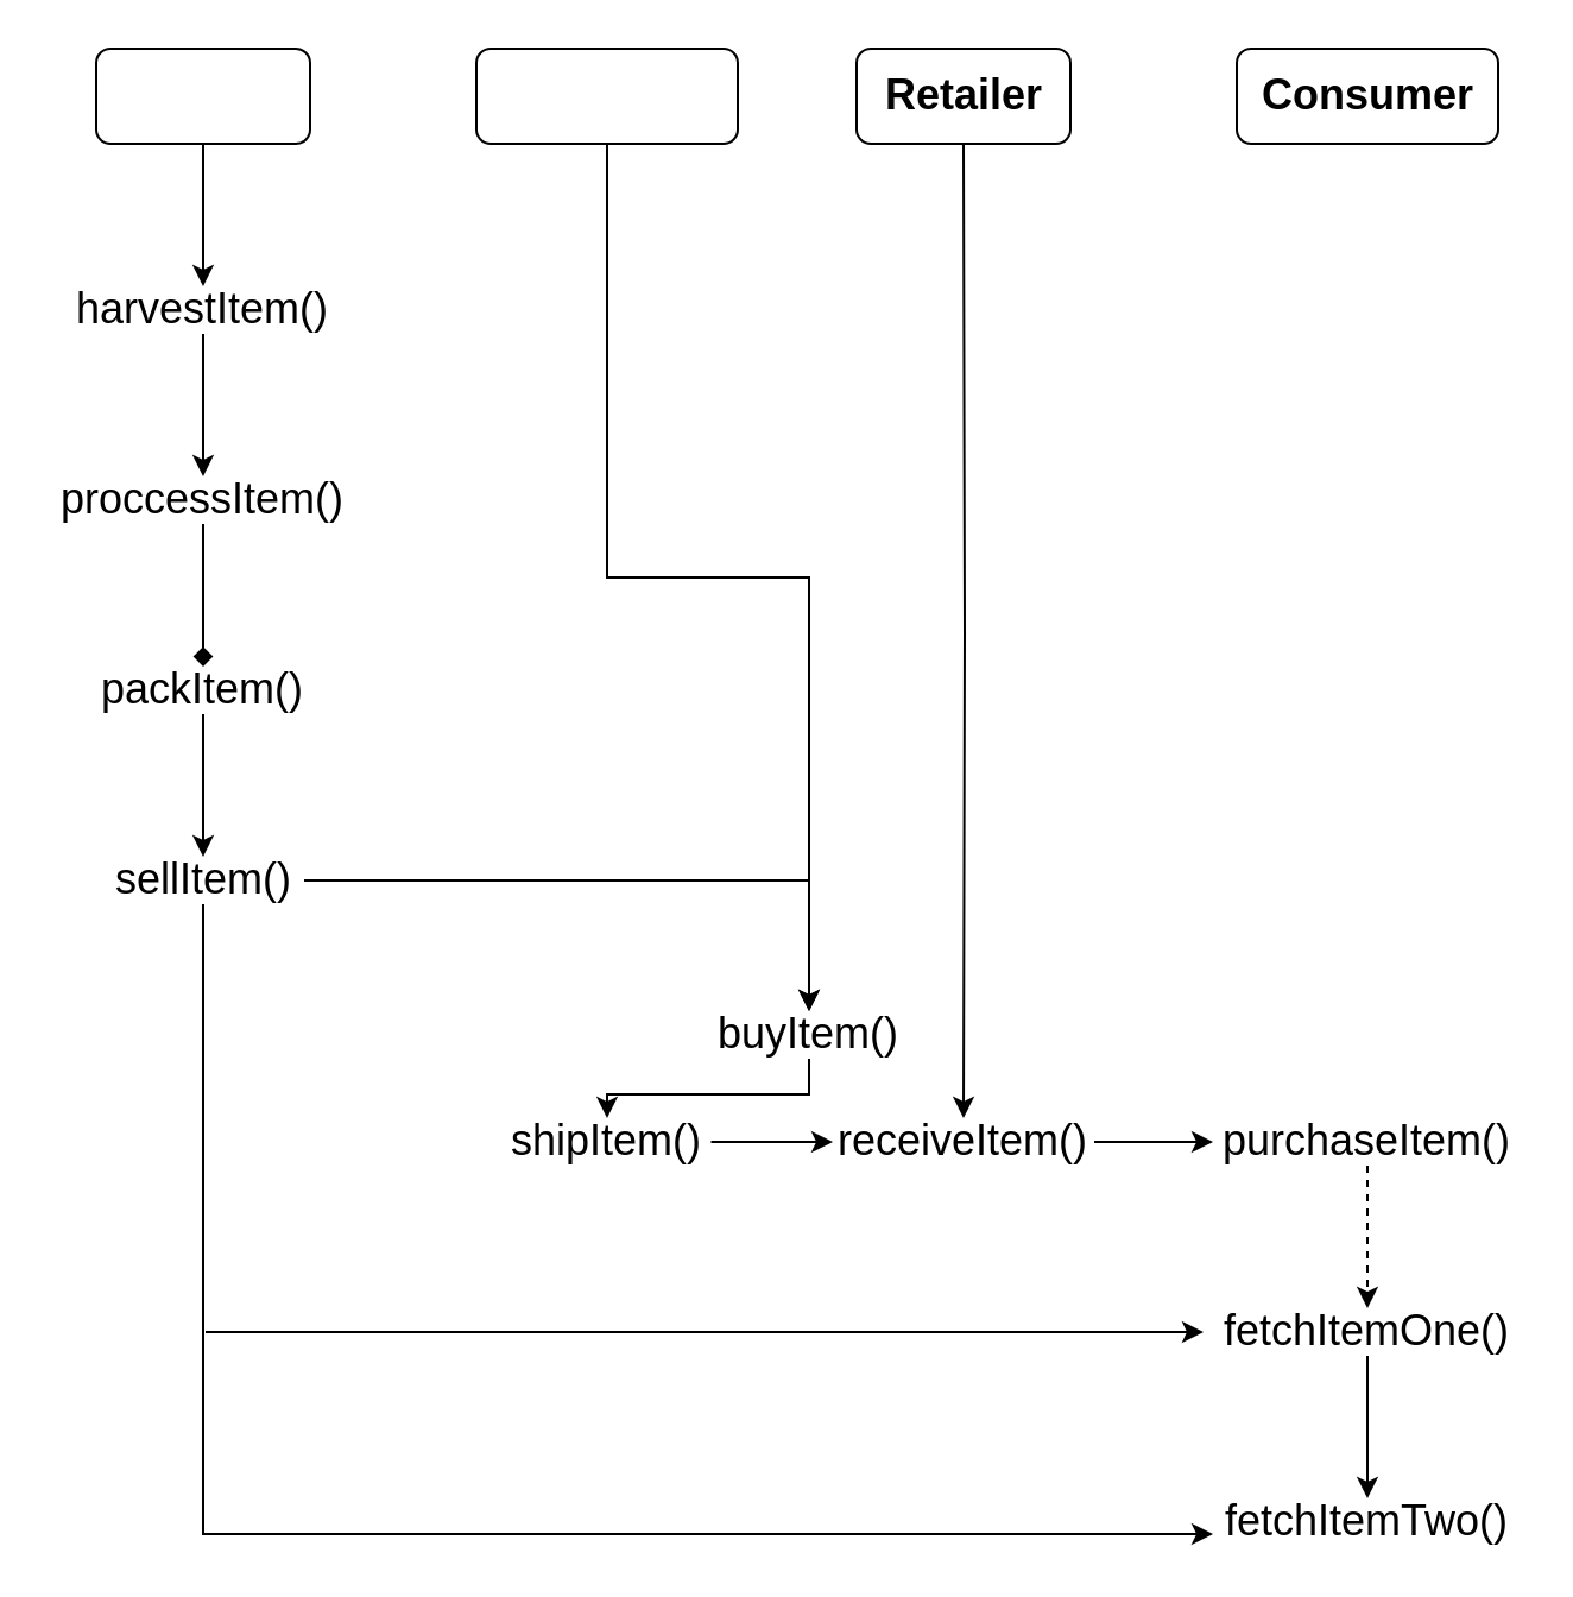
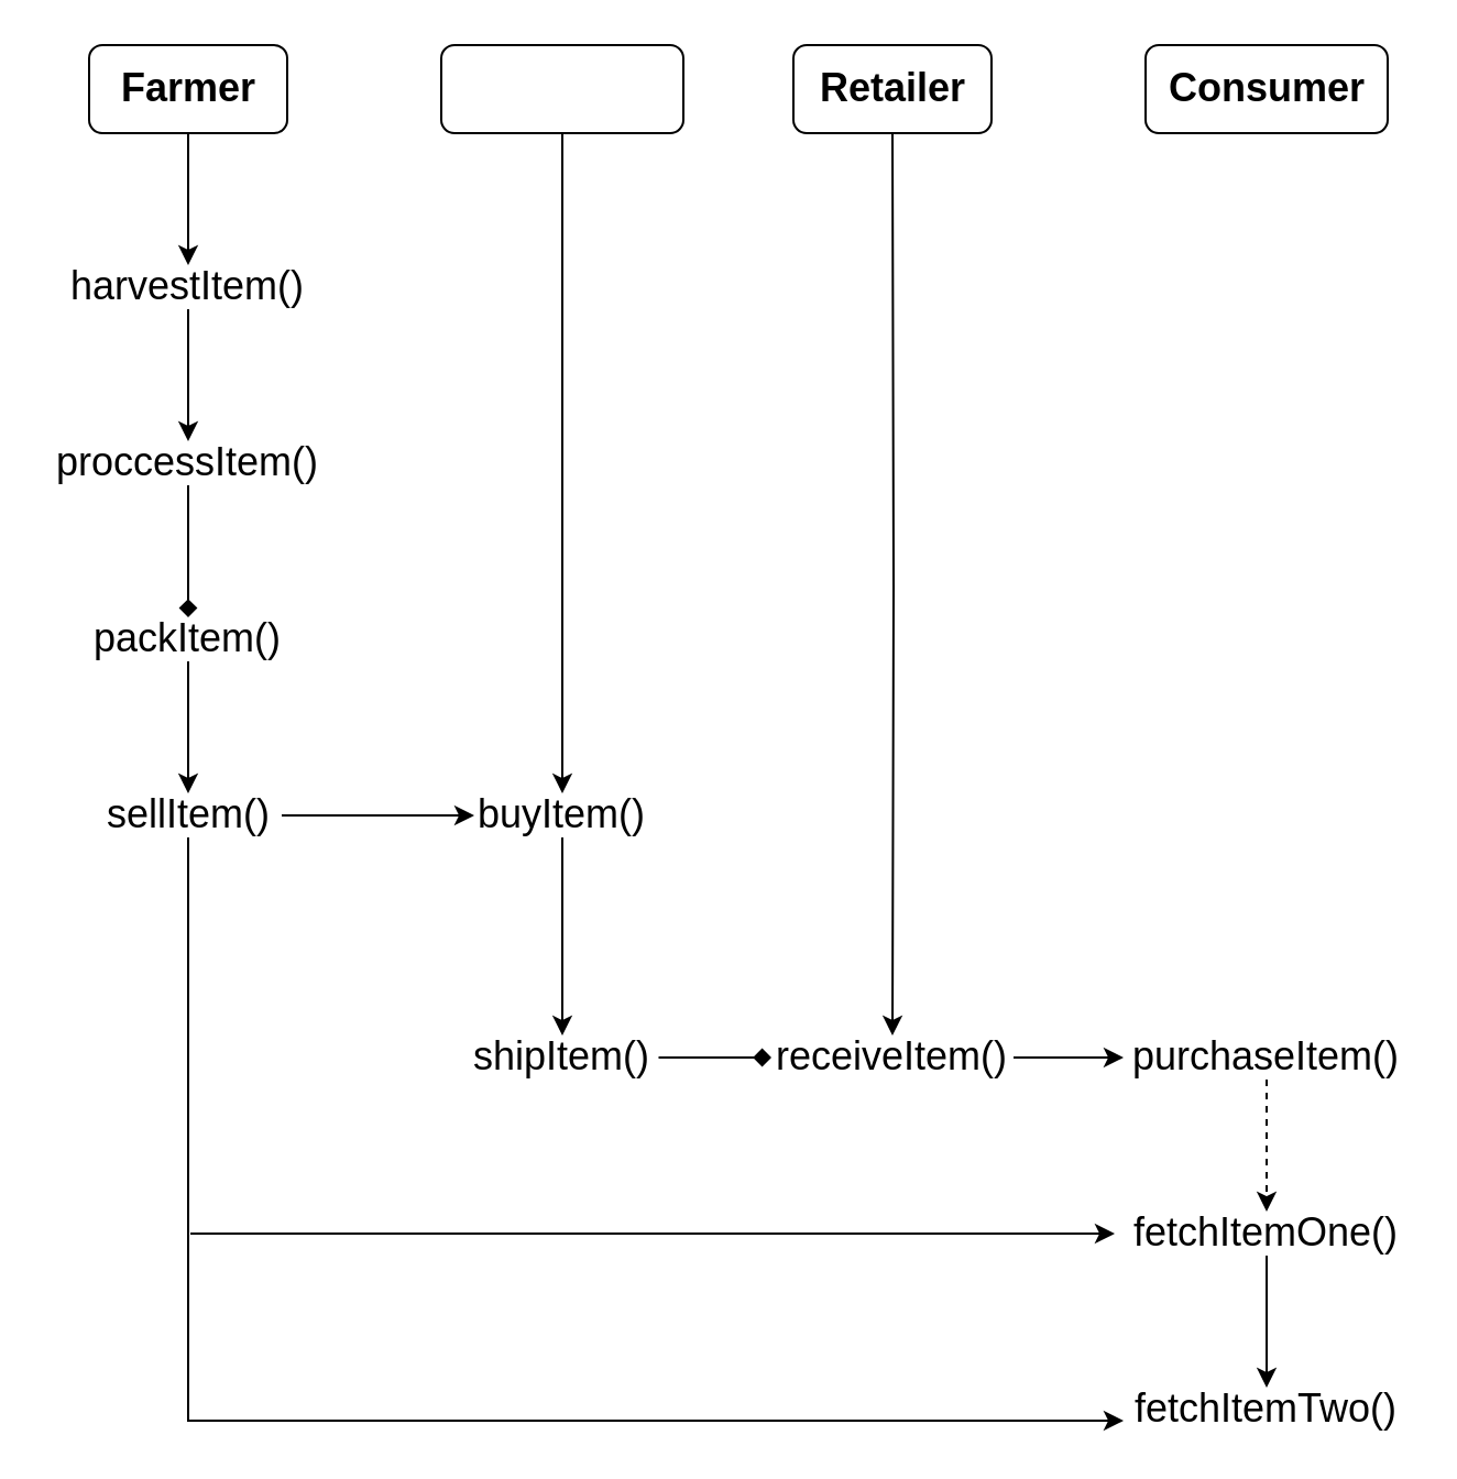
  <mxCell id="0" />
  <mxCell id="1" parent="0" />
  <mxCell id="2" value="" style="group" parent="1" vertex="1" connectable="0"><mxGeometry x="40" y="20" width="90" height="40" as="geometry" /></mxCell>
  <mxCell id="3" value="" style="rounded=1;whiteSpace=wrap;html=1;" parent="2" vertex="1"><mxGeometry width="90" height="40" as="geometry" /></mxCell>
+ <mxCell id="4" value="Farmer" style="text;html=1;strokeColor=none;fillColor=none;align=center;verticalAlign=middle;whiteSpace=wrap;rounded=0;fontSize=18;fontStyle=1" parent="2" vertex="1"><mxGeometry x="12.5" y="5" width="65" height="30" as="geometry" /></mxCell>
  <mxCell id="5" value="" style="group" parent="1" vertex="1" connectable="0"><mxGeometry x="360" y="20" width="90" height="40" as="geometry" /></mxCell>
  <mxCell id="6" value="" style="rounded=1;whiteSpace=wrap;html=1;" parent="5" vertex="1"><mxGeometry width="90" height="40" as="geometry" /></mxCell>
  <mxCell id="7" value="Retailer" style="text;html=1;strokeColor=none;fillColor=none;align=center;verticalAlign=middle;whiteSpace=wrap;rounded=0;fontSize=18;fontStyle=1" parent="5" vertex="1"><mxGeometry x="12.5" y="5" width="65" height="30" as="geometry" /></mxCell>
  <mxCell id="8" value="" style="group" parent="1" vertex="1" connectable="0"><mxGeometry x="530" y="20" width="100" height="40" as="geometry" /></mxCell>
  <mxCell id="9" value="" style="rounded=1;whiteSpace=wrap;html=1;" parent="8" vertex="1"><mxGeometry x="-10" width="110" height="40" as="geometry" /></mxCell>
  <mxCell id="10" value="Consumer" style="text;html=1;strokeColor=none;fillColor=none;align=center;verticalAlign=middle;whiteSpace=wrap;rounded=0;fontSize=18;fontStyle=1" parent="8" vertex="1"><mxGeometry x="12.5" y="5" width="65" height="30" as="geometry" /></mxCell>
  <mxCell id="11" value="" style="group" parent="1" vertex="1" connectable="0"><mxGeometry x="200" y="20" width="110" height="40" as="geometry" /></mxCell>
  <mxCell id="12" value="" style="rounded=1;whiteSpace=wrap;html=1;fontSize=18;" parent="11" vertex="1"><mxGeometry width="110" height="40" as="geometry" /></mxCell>
  <mxCell id="13" value="" style="group" parent="11" vertex="1" connectable="0"><mxGeometry width="100" height="40" as="geometry" /></mxCell>
  <mxCell id="14" value="" style="edgeStyle=orthogonalEdgeStyle;rounded=0;orthogonalLoop=1;jettySize=auto;html=1;" parent="1" source="15" target="28" edge="1"><mxGeometry relative="1" as="geometry"><Array as="points"><mxPoint x="255" y="460" /></Array></mxGeometry></mxCell>
- <mxCell id="15" value="buyItem()" style="text;html=1;strokeColor=none;fillColor=none;align=center;verticalAlign=middle;whiteSpace=wrap;rounded=0;fontSize=18;" parent="1" vertex="1"><mxGeometry x="300" y="425" width="80" height="20" as="geometry" /></mxCell>
+ <mxCell id="15" value="buyItem()" style="text;html=1;strokeColor=none;fillColor=none;align=center;verticalAlign=middle;whiteSpace=wrap;rounded=0;fontSize=18;" parent="1" vertex="1"><mxGeometry x="215" y="360" width="80" height="20" as="geometry" /></mxCell>
  <mxCell id="16" value="" style="edgeStyle=orthogonalEdgeStyle;rounded=0;orthogonalLoop=1;jettySize=auto;html=1;" parent="1" source="17" target="19" edge="1"><mxGeometry relative="1" as="geometry" /></mxCell>
  <mxCell id="17" value="harvestItem()" style="text;html=1;strokeColor=none;fillColor=none;align=center;verticalAlign=middle;whiteSpace=wrap;rounded=0;fontSize=18;" parent="1" vertex="1"><mxGeometry x="20" y="120" width="130" height="20" as="geometry" /></mxCell>
  <mxCell id="18" value="" style="edgeStyle=orthogonalEdgeStyle;rounded=0;orthogonalLoop=1;jettySize=auto;html=1;endArrow=diamond;" parent="1" source="19" target="21" edge="1"><mxGeometry relative="1" as="geometry" /></mxCell>
  <mxCell id="19" value="proccessItem()" style="text;html=1;strokeColor=none;fillColor=none;align=center;verticalAlign=middle;whiteSpace=wrap;rounded=0;fontSize=18;" parent="1" vertex="1"><mxGeometry x="20" y="200" width="130" height="20" as="geometry" /></mxCell>
  <mxCell id="20" value="" style="edgeStyle=orthogonalEdgeStyle;rounded=0;orthogonalLoop=1;jettySize=auto;html=1;" parent="1" source="21" target="24" edge="1"><mxGeometry relative="1" as="geometry" /></mxCell>
  <mxCell id="21" value="packItem()" style="text;html=1;strokeColor=none;fillColor=none;align=center;verticalAlign=middle;whiteSpace=wrap;rounded=0;fontSize=18;" parent="1" vertex="1"><mxGeometry x="20" y="280" width="130" height="20" as="geometry" /></mxCell>
  <mxCell id="22" value="" style="edgeStyle=orthogonalEdgeStyle;rounded=0;orthogonalLoop=1;jettySize=auto;html=1;" parent="1" source="24" target="15" edge="1"><mxGeometry relative="1" as="geometry" /></mxCell>
  <mxCell id="23" value="" style="edgeStyle=orthogonalEdgeStyle;rounded=0;orthogonalLoop=1;jettySize=auto;html=1;fontSize=23;entryX=0;entryY=0.75;entryDx=0;entryDy=0;" edge="1" parent="1" source="24" target="37"><mxGeometry relative="1" as="geometry"><mxPoint x="85" y="460" as="targetPoint" /><Array as="points"><mxPoint x="85" y="645" /></Array></mxGeometry></mxCell>
  <mxCell id="24" value="sellItem()" style="text;html=1;strokeColor=none;fillColor=none;align=center;verticalAlign=middle;whiteSpace=wrap;rounded=0;fontSize=18;" parent="1" vertex="1"><mxGeometry x="42.5" y="360" width="85" height="20" as="geometry" /></mxCell>
  <mxCell id="25" value="" style="edgeStyle=orthogonalEdgeStyle;rounded=0;orthogonalLoop=1;jettySize=auto;html=1;exitX=0.5;exitY=1;exitDx=0;exitDy=0;" parent="1" source="3" target="17" edge="1"><mxGeometry relative="1" as="geometry"><mxPoint x="85" y="70" as="sourcePoint" /></mxGeometry></mxCell>
  <mxCell id="26" value="" style="edgeStyle=orthogonalEdgeStyle;rounded=0;orthogonalLoop=1;jettySize=auto;html=1;" parent="1" source="12" target="15" edge="1"><mxGeometry relative="1" as="geometry" /></mxCell>
- <mxCell id="27" value="" style="edgeStyle=orthogonalEdgeStyle;rounded=0;orthogonalLoop=1;jettySize=auto;html=1;" parent="1" source="28" target="31" edge="1"><mxGeometry relative="1" as="geometry" /></mxCell>
+ <mxCell id="27" value="" style="edgeStyle=orthogonalEdgeStyle;rounded=0;orthogonalLoop=1;jettySize=auto;html=1;endArrow=diamond;" parent="1" source="28" target="31" edge="1"><mxGeometry relative="1" as="geometry" /></mxCell>
  <mxCell id="28" value="shipItem()" style="text;html=1;strokeColor=none;fillColor=none;align=center;verticalAlign=middle;whiteSpace=wrap;rounded=0;fontSize=18;" parent="1" vertex="1"><mxGeometry x="211.25" y="470" width="87.5" height="20" as="geometry" /></mxCell>
  <mxCell id="29" value="" style="edgeStyle=orthogonalEdgeStyle;rounded=0;orthogonalLoop=1;jettySize=auto;html=1;entryX=0.5;entryY=0;entryDx=0;entryDy=0;" parent="1" target="31" edge="1"><mxGeometry relative="1" as="geometry"><mxPoint x="405" y="60" as="sourcePoint" /><mxPoint x="405" y="400" as="targetPoint" /></mxGeometry></mxCell>
  <mxCell id="30" value="" style="edgeStyle=orthogonalEdgeStyle;rounded=0;orthogonalLoop=1;jettySize=auto;html=1;entryX=0;entryY=0.5;entryDx=0;entryDy=0;exitX=1;exitY=0.5;exitDx=0;exitDy=0;" parent="1" source="31" target="33" edge="1"><mxGeometry relative="1" as="geometry"><mxPoint x="405" y="570" as="targetPoint" /><Array as="points"><mxPoint x="500" y="480" /><mxPoint x="500" y="480" /></Array></mxGeometry></mxCell>
  <mxCell id="31" value="receiveItem()" style="text;html=1;strokeColor=none;fillColor=none;align=center;verticalAlign=middle;whiteSpace=wrap;rounded=0;fontSize=18;" parent="1" vertex="1"><mxGeometry x="350" y="470" width="110" height="20" as="geometry" /></mxCell>
  <mxCell id="32" value="" style="edgeStyle=orthogonalEdgeStyle;rounded=0;orthogonalLoop=1;jettySize=auto;html=1;fontSize=23;dashed=1;" edge="1" parent="1" source="33" target="36"><mxGeometry relative="1" as="geometry" /></mxCell>
  <mxCell id="33" value="purchaseItem()" style="text;html=1;strokeColor=none;fillColor=none;align=center;verticalAlign=middle;whiteSpace=wrap;rounded=0;fontSize=18;" parent="1" vertex="1"><mxGeometry x="510" y="470" width="130" height="20" as="geometry" /></mxCell>
  <mxCell id="34" value="" style="edgeStyle=orthogonalEdgeStyle;rounded=0;orthogonalLoop=1;jettySize=auto;html=1;fontSize=23;" edge="1" parent="1" source="36" target="37"><mxGeometry relative="1" as="geometry" /></mxCell>
  <mxCell id="35" value="" style="edgeStyle=orthogonalEdgeStyle;rounded=0;orthogonalLoop=1;jettySize=auto;html=1;fontSize=23;" edge="1" parent="1"><mxGeometry relative="1" as="geometry"><mxPoint x="86" y="560" as="sourcePoint" /><mxPoint x="506" y="560" as="targetPoint" /></mxGeometry></mxCell>
  <mxCell id="36" value="fetchItemOne()" style="text;html=1;strokeColor=none;fillColor=none;align=center;verticalAlign=middle;whiteSpace=wrap;rounded=0;fontSize=18;" vertex="1" parent="1"><mxGeometry x="510" y="550" width="130" height="20" as="geometry" /></mxCell>
  <mxCell id="37" value="fetchItemTwo()" style="text;html=1;strokeColor=none;fillColor=none;align=center;verticalAlign=middle;whiteSpace=wrap;rounded=0;fontSize=18;" vertex="1" parent="1"><mxGeometry x="510" y="630" width="130" height="20" as="geometry" /></mxCell>
